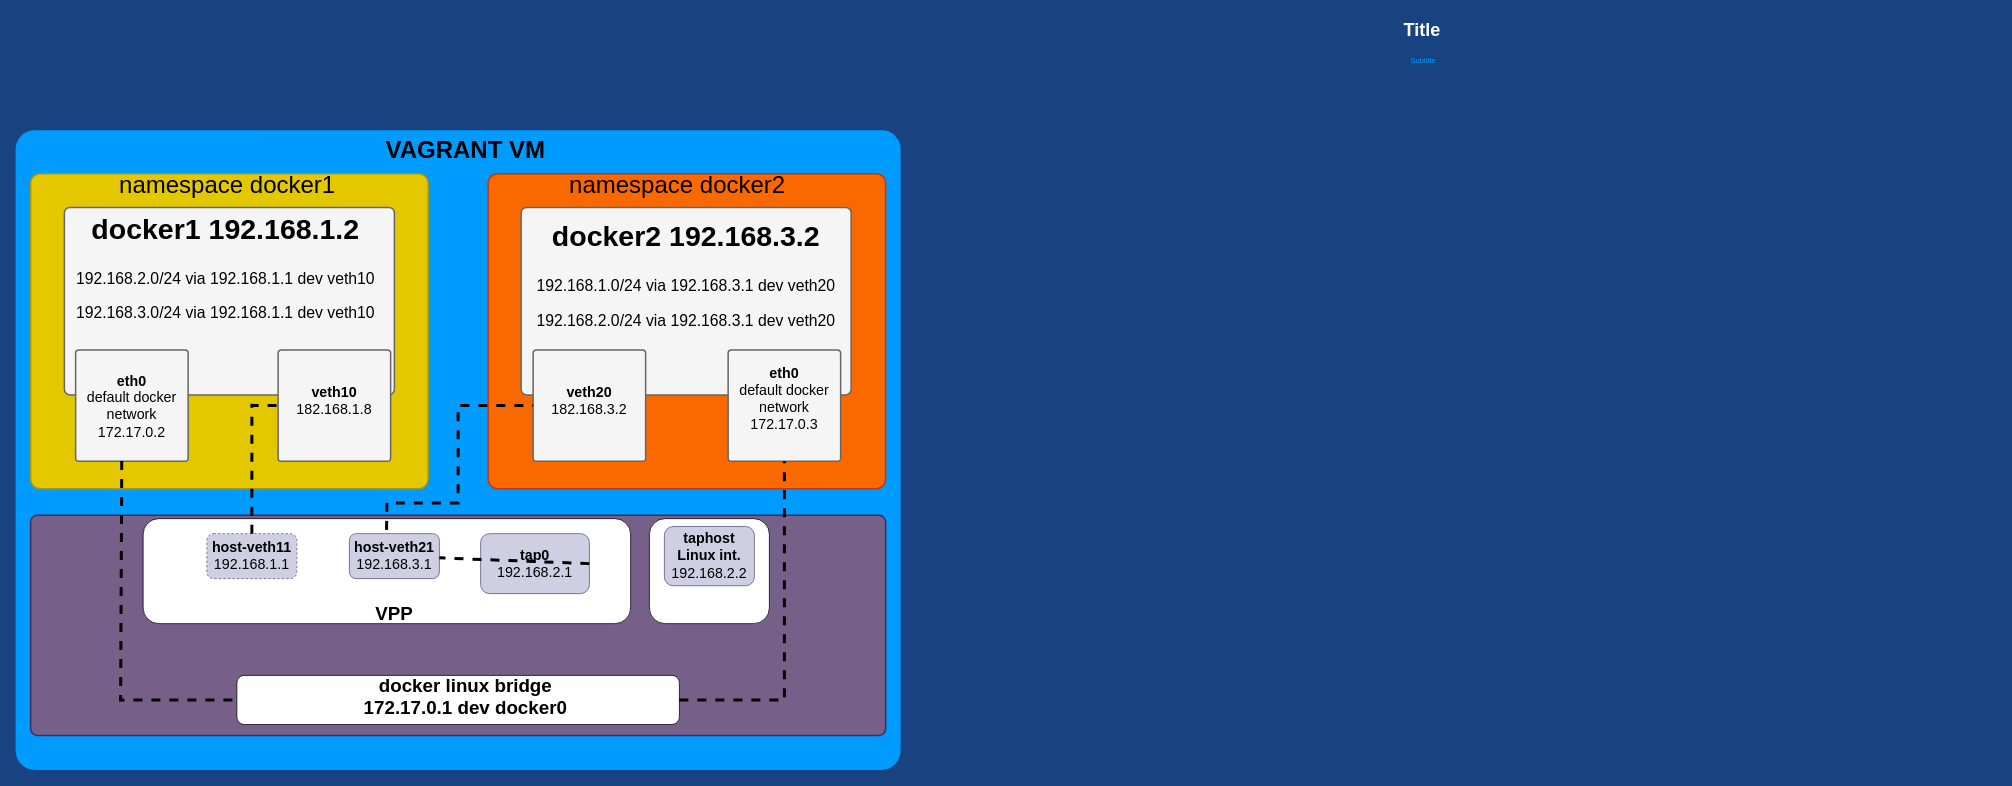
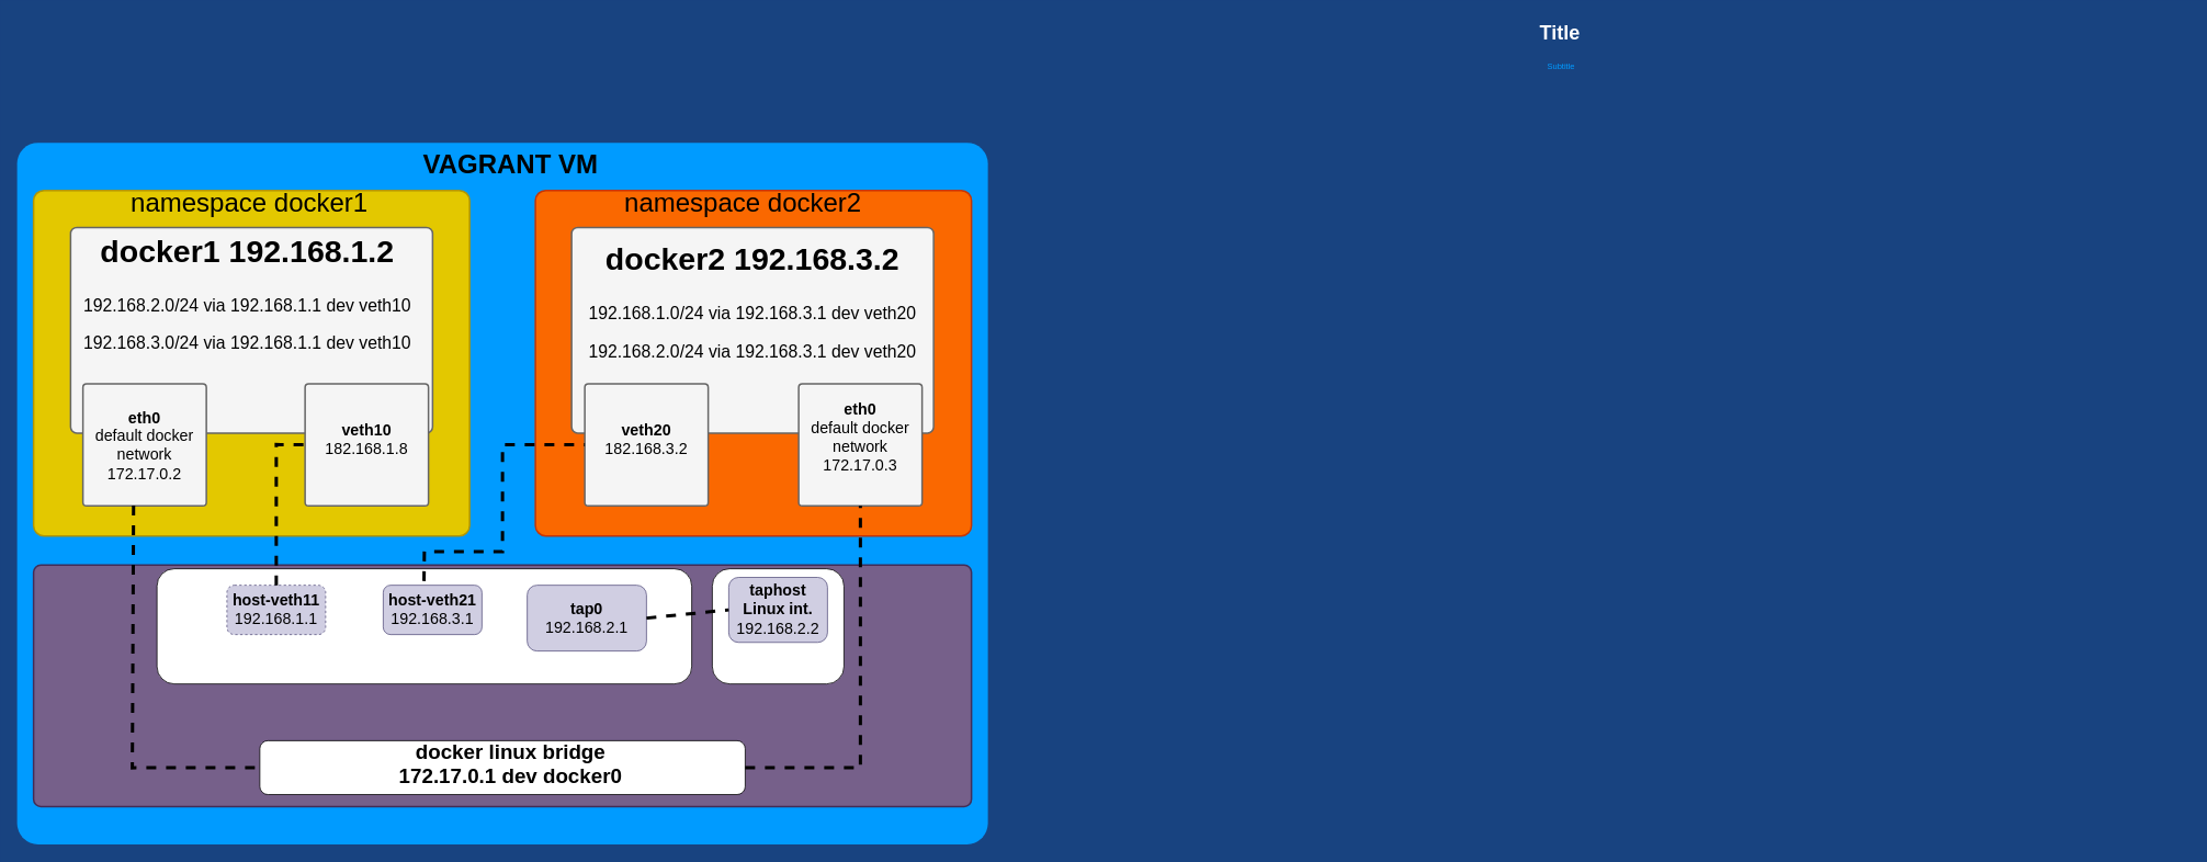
  <mxCell id="0" style=";html=1;" />
  <mxCell id="1" style=";html=1;" parent="0" />
  <mxCell id="2" value="" style="whiteSpace=wrap;html=1;rounded=1;shadow=0;strokeColor=none;strokeWidth=2;fillColor=#009BFF;fontSize=20;fontColor=#FFFFFF;align=center;arcSize=3;verticalAlign=top;spacingTop=4;" parent="1" vertex="1"><mxGeometry x="20" y="173" width="1180" height="853" as="geometry" /></mxCell>
  <mxCell id="3" value="Linux network namespace docker1" style="rounded=1;whiteSpace=wrap;html=1;shadow=0;strokeWidth=2;fillColor=#e3c800;fontSize=12;align=center;strokeColor=#B09500;arcSize=3;fontColor=#000000;" parent="1" vertex="1"><mxGeometry x="40" y="231" width="530" height="420" as="geometry" /></mxCell>
  <mxCell id="4" value="Title" style="text;strokeColor=none;fillColor=none;html=1;fontSize=24;fontStyle=1;verticalAlign=middle;align=center;rounded=0;shadow=0;fontColor=#FFFFFF;" parent="1" vertex="1"><mxGeometry x="1140" y="20" width="1510" height="40" as="geometry" /></mxCell>
  <mxCell id="5" value="Subtitle" style="text;html=1;strokeColor=none;fillColor=none;align=center;verticalAlign=middle;whiteSpace=wrap;rounded=0;shadow=0;fontSize=10;fontColor=#009BFF;" parent="1" vertex="1"><mxGeometry x="1134" y="70" width="1526" height="20" as="geometry" /></mxCell>
  <mxCell id="6" value="" style="rounded=1;whiteSpace=wrap;html=1;shadow=0;strokeWidth=2;fillColor=#fa6800;fontSize=12;align=center;strokeColor=#C73500;arcSize=3;fontColor=#000000;" vertex="1" parent="1"><mxGeometry x="650" y="231" width="530" height="420" as="geometry" /></mxCell>
  <mxCell id="7" value="" style="rounded=1;whiteSpace=wrap;html=1;shadow=0;strokeWidth=2;fillColor=#f5f5f5;fontSize=21;fontColor=#333333;align=center;strokeColor=#666666;arcSize=3;labelPosition=center;verticalLabelPosition=middle;verticalAlign=middle;" vertex="1" parent="1"><mxGeometry x="85" y="276" width="440" height="250" as="geometry" /></mxCell>
  <mxCell id="8" value="" style="rounded=1;whiteSpace=wrap;html=1;shadow=0;strokeWidth=2;fillColor=#f5f5f5;fontSize=12;fontColor=#333333;align=center;strokeColor=#666666;arcSize=3;" vertex="1" parent="1"><mxGeometry x="694" y="276" width="440" height="250" as="geometry" /></mxCell>
  <mxCell id="9" value="" style="rounded=1;whiteSpace=wrap;html=1;shadow=0;strokeWidth=2;fillColor=#76608a;fontSize=12;align=center;strokeColor=#432D57;arcSize=3;fontColor=#ffffff;" vertex="1" parent="1"><mxGeometry x="40" y="686.5" width="1140" height="293.5" as="geometry" /></mxCell>
  <mxCell id="10" value="&lt;h1&gt;&lt;font style=&quot;font-size: 38px&quot;&gt;docker1 192.168.1.2&lt;/font&gt;&lt;br&gt;&lt;/h1&gt;&lt;p&gt;192.168.2.0/24 via 192.168.1.1 dev veth10&lt;/p&gt;&lt;p&gt;192.168.3.0/24 via 192.168.1.1 dev veth10&lt;br&gt;&lt;/p&gt;" style="text;html=1;strokeColor=none;fillColor=none;spacing=5;spacingTop=-20;whiteSpace=wrap;overflow=hidden;rounded=0;fontSize=21;align=center;" vertex="1" parent="1"><mxGeometry x="75" y="261" width="450" height="260" as="geometry" /></mxCell>
  <mxCell id="11" value="&lt;h1&gt;&lt;font style=&quot;font-size: 38px&quot;&gt;docker2 192.168.3.2&lt;/font&gt;&lt;br&gt;&lt;/h1&gt;&lt;p&gt;192.168.1.0/24 via 192.168.3.1 dev veth20&lt;/p&gt;192.168.2.0/24 via 192.168.3.1 dev veth20&lt;p&gt;&amp;nbsp;&lt;/p&gt;" style="text;html=1;strokeColor=none;fillColor=none;spacing=5;spacingTop=-20;whiteSpace=wrap;overflow=hidden;rounded=0;fontSize=21;align=center;" vertex="1" parent="1"><mxGeometry x="689" y="271" width="450" height="260" as="geometry" /></mxCell>
  <mxCell id="12" value="namespace docker1" style="text;html=1;strokeColor=none;fillColor=none;align=center;verticalAlign=middle;whiteSpace=wrap;rounded=0;fontSize=32;" vertex="1" parent="1"><mxGeometry x="80" y="231" width="445" height="30" as="geometry" /></mxCell>
  <mxCell id="13" value="namespace docker2" style="text;html=1;strokeColor=none;fillColor=none;align=center;verticalAlign=middle;whiteSpace=wrap;rounded=0;fontSize=32;" vertex="1" parent="1"><mxGeometry x="680" y="231" width="445" height="30" as="geometry" /></mxCell>
  <mxCell id="14" value="" style="rounded=1;whiteSpace=wrap;html=1;shadow=0;strokeWidth=2;fillColor=#f5f5f5;fontSize=21;fontColor=#333333;align=center;strokeColor=#666666;arcSize=3;labelPosition=center;verticalLabelPosition=middle;verticalAlign=middle;" vertex="1" parent="1"><mxGeometry x="100" y="466" width="150" height="148.5" as="geometry" /></mxCell>
  <mxCell id="15" value="" style="rounded=1;whiteSpace=wrap;html=1;shadow=0;strokeWidth=2;fillColor=#f5f5f5;fontSize=21;fontColor=#333333;align=center;strokeColor=#666666;arcSize=3;labelPosition=center;verticalLabelPosition=middle;verticalAlign=middle;" vertex="1" parent="1"><mxGeometry x="970" y="466" width="150" height="148.5" as="geometry" /></mxCell>
  <mxCell id="16" value="&lt;div style=&quot;font-size: 19px&quot;&gt;&lt;b&gt;&lt;font style=&quot;font-size: 19px&quot;&gt;eth0&lt;/font&gt;&lt;/b&gt;&lt;/div&gt;&lt;div style=&quot;font-size: 19px&quot;&gt;&lt;font style=&quot;font-size: 19px&quot;&gt;default docker network&lt;/font&gt;&lt;/div&gt;&lt;div style=&quot;font-size: 19px&quot;&gt;&lt;font style=&quot;font-size: 19px&quot;&gt;172.17.0.2&lt;br&gt;&lt;/font&gt;&lt;/div&gt;&lt;div style=&quot;font-size: 19px&quot;&gt;&lt;font style=&quot;font-size: 19px&quot;&gt;&lt;br style=&quot;font-size: 19px&quot;&gt;&lt;/font&gt;&lt;/div&gt;" style="text;html=1;strokeColor=none;fillColor=none;align=center;verticalAlign=middle;whiteSpace=wrap;rounded=0;fontSize=19;fontColor=#000000;" vertex="1" parent="1"><mxGeometry x="110" y="496" width="130" height="114" as="geometry" /></mxCell>
  <mxCell id="17" value="&lt;div style=&quot;font-size: 19px&quot;&gt;&lt;b&gt;&lt;font style=&quot;font-size: 19px&quot;&gt;eth0&lt;/font&gt;&lt;/b&gt;&lt;/div&gt;&lt;div style=&quot;font-size: 19px&quot;&gt;&lt;font style=&quot;font-size: 19px&quot;&gt;default docker network&lt;/font&gt;&lt;/div&gt;&lt;div style=&quot;font-size: 19px&quot;&gt;&lt;font style=&quot;font-size: 19px&quot;&gt;172.17.0.3&lt;br&gt;&lt;/font&gt;&lt;/div&gt;&lt;div style=&quot;font-size: 19px&quot;&gt;&lt;font style=&quot;font-size: 19px&quot;&gt;&lt;br style=&quot;font-size: 19px&quot;&gt;&lt;/font&gt;&lt;/div&gt;" style="text;html=1;strokeColor=none;fillColor=none;align=center;verticalAlign=middle;whiteSpace=wrap;rounded=0;fontSize=19;fontColor=#000000;" vertex="1" parent="1"><mxGeometry x="980" y="486" width="130" height="114" as="geometry" /></mxCell>
  <mxCell id="18" value="" style="rounded=1;whiteSpace=wrap;html=1;shadow=0;strokeWidth=2;fillColor=#f5f5f5;fontSize=21;fontColor=#333333;align=center;strokeColor=#666666;arcSize=3;labelPosition=center;verticalLabelPosition=middle;verticalAlign=middle;" vertex="1" parent="1"><mxGeometry x="370" y="466" width="150" height="148.5" as="geometry" /></mxCell>
  <mxCell id="19" value="" style="rounded=1;whiteSpace=wrap;html=1;shadow=0;strokeWidth=2;fillColor=#f5f5f5;fontSize=21;fontColor=#333333;align=center;strokeColor=#666666;arcSize=3;labelPosition=center;verticalLabelPosition=middle;verticalAlign=middle;" vertex="1" parent="1"><mxGeometry x="710" y="466" width="150" height="148.5" as="geometry" /></mxCell>
  <mxCell id="20" value="&lt;div style=&quot;font-size: 19px&quot;&gt;&lt;b&gt;&lt;font style=&quot;font-size: 19px&quot;&gt;veth10&lt;/font&gt;&lt;/b&gt;&lt;/div&gt;&lt;div style=&quot;font-size: 19px&quot;&gt;&lt;font style=&quot;font-size: 19px&quot;&gt;182.168.1.8&lt;br&gt;&lt;/font&gt;&lt;/div&gt;&lt;div style=&quot;font-size: 19px&quot;&gt;&lt;font style=&quot;font-size: 19px&quot;&gt;&lt;br style=&quot;font-size: 19px&quot;&gt;&lt;/font&gt;&lt;/div&gt;" style="text;html=1;strokeColor=none;fillColor=none;align=center;verticalAlign=middle;whiteSpace=wrap;rounded=0;fontSize=19;fontColor=#000000;" vertex="1" parent="1"><mxGeometry x="380" y="489" width="130" height="114" as="geometry" /></mxCell>
  <mxCell id="21" value="&lt;div style=&quot;font-size: 19px&quot;&gt;&lt;b&gt;&lt;font style=&quot;font-size: 19px&quot;&gt;veth20&lt;/font&gt;&lt;/b&gt;&lt;/div&gt;&lt;div style=&quot;font-size: 19px&quot;&gt;&lt;font style=&quot;font-size: 19px&quot;&gt;182.168.3.2&lt;br&gt;&lt;/font&gt;&lt;/div&gt;&lt;div style=&quot;font-size: 19px&quot;&gt;&lt;font style=&quot;font-size: 19px&quot;&gt;&lt;br style=&quot;font-size: 19px&quot;&gt;&lt;/font&gt;&lt;/div&gt;" style="text;html=1;strokeColor=none;fillColor=none;align=center;verticalAlign=middle;whiteSpace=wrap;rounded=0;fontSize=19;fontColor=#000000;" vertex="1" parent="1"><mxGeometry x="720" y="489" width="130" height="114" as="geometry" /></mxCell>
  <mxCell id="22" value="" style="rounded=1;whiteSpace=wrap;html=1;fontSize=19;fontColor=#000000;" vertex="1" parent="1"><mxGeometry x="190" y="691" width="650" height="140" as="geometry" /></mxCell>
  <mxCell id="23" value="" style="rounded=1;whiteSpace=wrap;html=1;fontSize=19;fontColor=#000000;" vertex="1" parent="1"><mxGeometry x="315" y="900" width="590" height="65.5" as="geometry" /></mxCell>
  <mxCell id="24" value="" style="rounded=1;whiteSpace=wrap;html=1;fontSize=19;fontColor=#000000;" vertex="1" parent="1"><mxGeometry x="865" y="691" width="160" height="140" as="geometry" /></mxCell>
  <mxCell id="25" value="VAGRANT VM" style="text;html=1;strokeColor=none;fillColor=none;align=center;verticalAlign=middle;whiteSpace=wrap;rounded=0;fontSize=32;fontColor=#000000;fontStyle=1" vertex="1" parent="1"><mxGeometry x="465" y="184" width="310" height="30" as="geometry" /></mxCell>
- <mxCell id="26" value="VPP" style="text;html=1;strokeColor=none;fillColor=none;align=center;verticalAlign=middle;whiteSpace=wrap;rounded=0;fontSize=25;fontColor=#000000;fontStyle=1" vertex="1" parent="1"><mxGeometry x="370" y="801" width="310" height="30" as="geometry" /></mxCell>
  <mxCell id="27" value="&lt;div&gt;&lt;b&gt;host-veth11&lt;/b&gt; &lt;br&gt;&lt;/div&gt;&lt;div&gt;192.168.1.1&lt;/div&gt;" style="rounded=1;whiteSpace=wrap;html=1;fontSize=19;fillColor=#d0cee2;strokeColor=#56517e;dashed=1;" vertex="1" parent="1"><mxGeometry x="275" y="711" width="120" height="60" as="geometry" /></mxCell>
  <mxCell id="28" value="&lt;div&gt;&lt;b&gt;host-veth21&lt;/b&gt; &lt;br&gt;&lt;/div&gt;&lt;div&gt;192.168.3.1&lt;/div&gt;" style="rounded=1;whiteSpace=wrap;html=1;fontSize=19;fillColor=#d0cee2;strokeColor=#56517e;" vertex="1" parent="1"><mxGeometry x="465" y="711" width="120" height="60" as="geometry" /></mxCell>
  <mxCell id="29" value="&lt;div&gt;&lt;b&gt;tap0&lt;/b&gt; &lt;br&gt;&lt;/div&gt;&lt;div&gt;192.168.2.1&lt;/div&gt;" style="rounded=1;whiteSpace=wrap;html=1;fontSize=19;fillColor=#d0cee2;strokeColor=#56517e;" vertex="1" parent="1"><mxGeometry x="640" y="711" width="145" height="80" as="geometry" /></mxCell>
  <mxCell id="30" value="&lt;div&gt;&lt;b&gt;taphost&lt;br&gt;&lt;/b&gt;&lt;/div&gt;&lt;div&gt;&lt;b&gt;Linux int.&lt;/b&gt; &lt;br&gt;&lt;/div&gt;&lt;div&gt;192.168.2.2&lt;/div&gt;" style="rounded=1;whiteSpace=wrap;html=1;fontSize=19;fillColor=#d0cee2;strokeColor=#56517e;" vertex="1" parent="1"><mxGeometry x="885" y="701.5" width="120" height="79" as="geometry" /></mxCell>
- <mxCell id="31" value="" style="endArrow=none;dashed=1;html=1;rounded=0;fontSize=19;fontColor=#000000;exitX=1;exitY=0.5;exitDx=0;exitDy=0;strokeWidth=4;" edge="1" parent="1" source="29" target="28"><mxGeometry width="50" height="50" relative="1" as="geometry"><mxPoint x="780" y="790" as="sourcePoint" /><mxPoint x="830" y="740" as="targetPoint" /></mxGeometry></mxCell>
+ <mxCell id="31" value="" style="endArrow=none;dashed=1;html=1;rounded=0;fontSize=19;fontColor=#000000;entryX=0;entryY=0.5;entryDx=0;entryDy=0;exitX=1;exitY=0.5;exitDx=0;exitDy=0;strokeWidth=4;" edge="1" parent="1" source="29" target="30"><mxGeometry width="50" height="50" relative="1" as="geometry"><mxPoint x="780" y="790" as="sourcePoint" /><mxPoint x="830" y="740" as="targetPoint" /></mxGeometry></mxCell>
  <mxCell id="32" value="" style="endArrow=none;dashed=1;html=1;rounded=0;fontSize=19;fontColor=#000000;entryX=0;entryY=0.5;entryDx=0;entryDy=0;exitX=0.45;exitY=0.997;exitDx=0;exitDy=0;strokeWidth=4;exitPerimeter=0;" edge="1" parent="1"><mxGeometry width="50" height="50" relative="1" as="geometry"><mxPoint x="161.5" y="614.054" as="sourcePoint" /><mxPoint x="309" y="932.75" as="targetPoint" /><Array as="points"><mxPoint x="160" y="933" /></Array></mxGeometry></mxCell>
  <mxCell id="33" value="&lt;div&gt;docker linux bridge&lt;/div&gt;&lt;div&gt;172.17.0.1 dev docker0&lt;br&gt;&lt;/div&gt;" style="text;html=1;strokeColor=none;fillColor=none;align=center;verticalAlign=middle;whiteSpace=wrap;rounded=0;fontSize=25;fontColor=#000000;fontStyle=1" vertex="1" parent="1"><mxGeometry x="465" y="891.5" width="310" height="70" as="geometry" /></mxCell>
  <mxCell id="34" value="" style="endArrow=none;dashed=1;html=1;rounded=0;fontSize=19;fontColor=#000000;entryX=0;entryY=0.5;entryDx=0;entryDy=0;exitX=0.5;exitY=0;exitDx=0;exitDy=0;strokeWidth=4;" edge="1" parent="1" source="27" target="18"><mxGeometry width="50" height="50" relative="1" as="geometry"><mxPoint x="220" y="667.5" as="sourcePoint" /><mxPoint x="345" y="667.5" as="targetPoint" /><Array as="points"><mxPoint x="335" y="540" /></Array></mxGeometry></mxCell>
  <mxCell id="35" value="" style="endArrow=none;dashed=1;html=1;rounded=0;fontSize=19;fontColor=#000000;entryX=0;entryY=0.5;entryDx=0;entryDy=0;exitX=0.413;exitY=-0.083;exitDx=0;exitDy=0;strokeWidth=4;exitPerimeter=0;" edge="1" parent="1" source="28" target="19"><mxGeometry width="50" height="50" relative="1" as="geometry"><mxPoint x="650" y="669.5" as="sourcePoint" /><mxPoint x="775" y="669.5" as="targetPoint" /><Array as="points"><mxPoint x="515" y="670" /><mxPoint x="610" y="670" /><mxPoint x="610" y="540" /></Array></mxGeometry></mxCell>
  <mxCell id="36" value="" style="endArrow=none;dashed=1;html=1;rounded=0;fontSize=19;fontColor=#000000;entryX=0.5;entryY=1;entryDx=0;entryDy=0;exitX=1;exitY=0.5;exitDx=0;exitDy=0;strokeWidth=4;" edge="1" parent="1" source="23" target="15"><mxGeometry width="50" height="50" relative="1" as="geometry"><mxPoint x="770" y="751" as="sourcePoint" /><mxPoint x="895" y="751" as="targetPoint" /><Array as="points"><mxPoint x="1045" y="933" /></Array></mxGeometry></mxCell>
